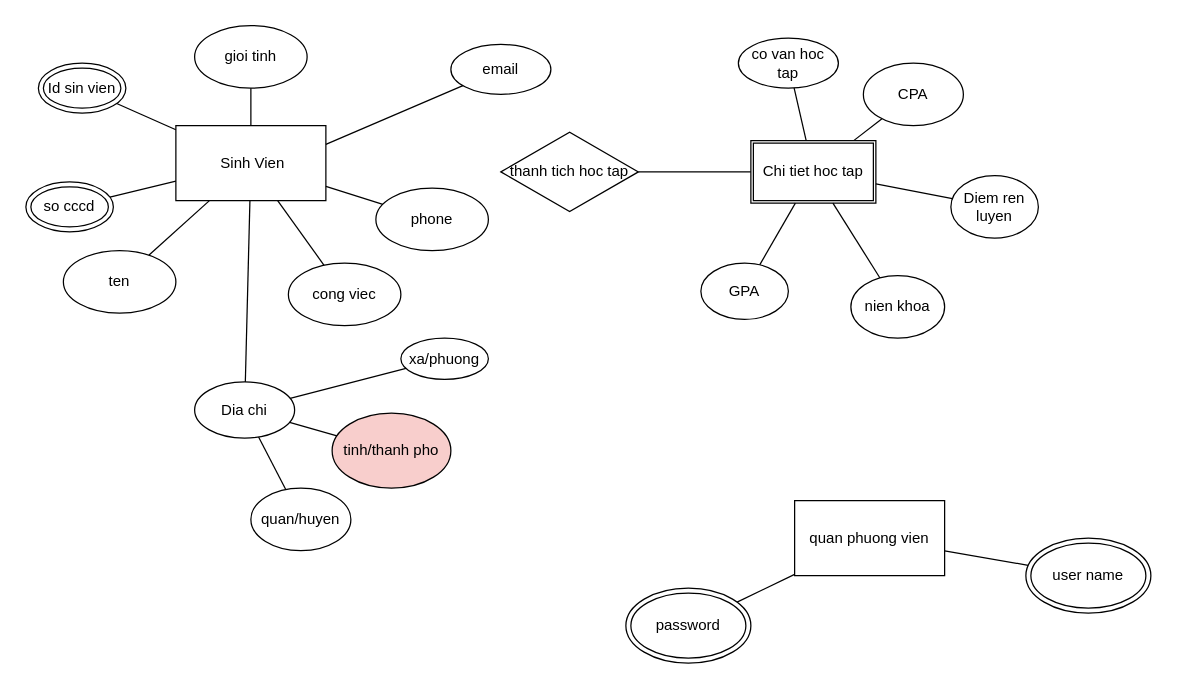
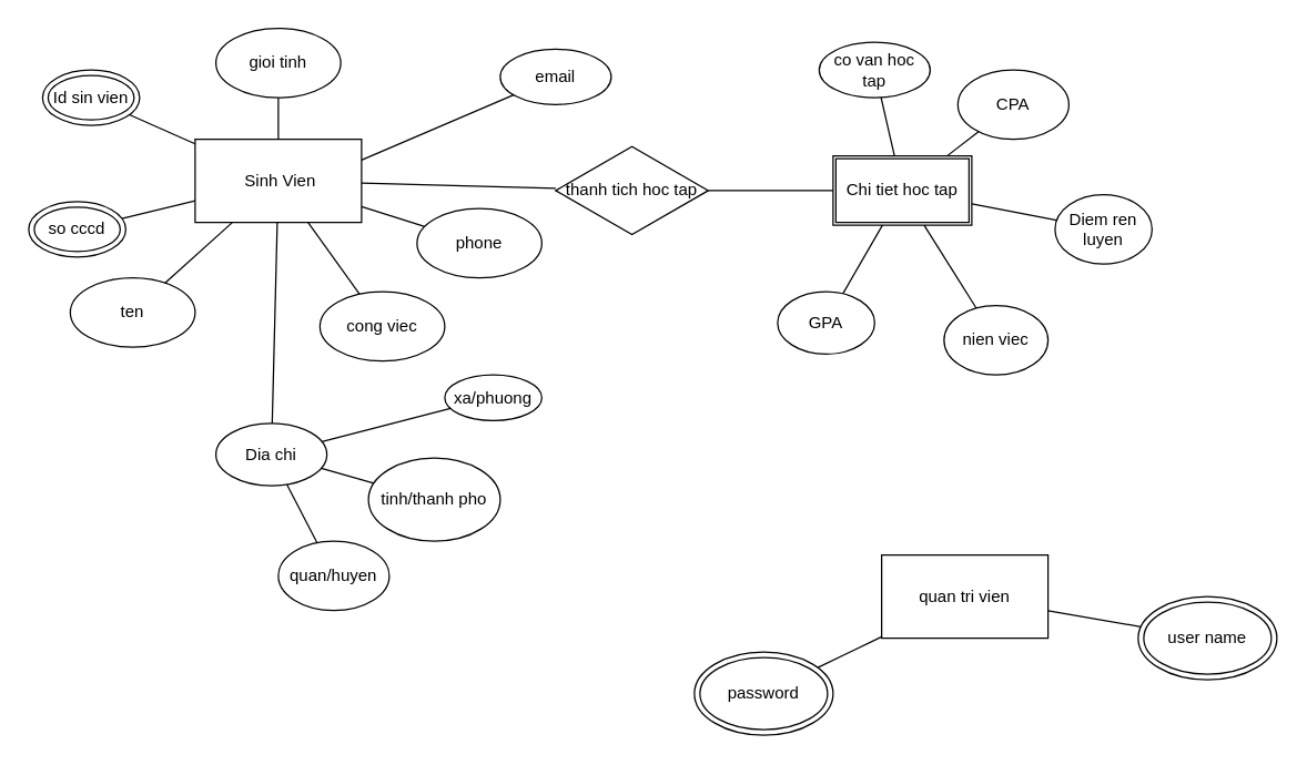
  <mxCell id="0" />
  <mxCell id="1" parent="0" />
  <mxCell id="2" value="&amp;nbsp;Sinh Vien" style="rounded=0;whiteSpace=wrap;html=1;" vertex="1" parent="1"><mxGeometry x="140" y="100" width="120" height="60" as="geometry" /></mxCell>
  <mxCell id="3" value="Dia chi" style="ellipse;whiteSpace=wrap;html=1;" vertex="1" parent="1"><mxGeometry x="155" y="305" width="80" height="45" as="geometry" /></mxCell>
  <mxCell id="4" value="" style="endArrow=none;html=1;rounded=0;" edge="1" parent="1" source="2" target="3"><mxGeometry width="50" height="50" relative="1" as="geometry"><mxPoint x="210" y="100" as="sourcePoint" /><mxPoint x="260" y="50" as="targetPoint" /></mxGeometry></mxCell>
  <mxCell id="5" value="Id sin vien" style="ellipse;shape=doubleEllipse;whiteSpace=wrap;html=1;" vertex="1" parent="1"><mxGeometry x="30" y="50" width="70" height="40" as="geometry" /></mxCell>
  <mxCell id="6" value="so cccd" style="ellipse;shape=doubleEllipse;whiteSpace=wrap;html=1;" vertex="1" parent="1"><mxGeometry x="20" y="145" width="70" height="40" as="geometry" /></mxCell>
  <mxCell id="7" value="" style="endArrow=none;html=1;rounded=0;" edge="1" parent="1" source="2" target="5"><mxGeometry width="50" height="50" relative="1" as="geometry"><mxPoint x="270" y="110" as="sourcePoint" /><mxPoint x="320" y="60" as="targetPoint" /></mxGeometry></mxCell>
  <mxCell id="8" value="" style="endArrow=none;html=1;rounded=0;" edge="1" parent="1" source="2" target="6"><mxGeometry width="50" height="50" relative="1" as="geometry"><mxPoint x="260" y="120" as="sourcePoint" /><mxPoint x="310" y="110" as="targetPoint" /></mxGeometry></mxCell>
  <mxCell id="9" value="Chi tiet hoc tap" style="shape=ext;double=1;rounded=0;whiteSpace=wrap;html=1;" vertex="1" parent="1"><mxGeometry x="600" y="112" width="100" height="50" as="geometry" /></mxCell>
  <mxCell id="10" value="CPA" style="ellipse;whiteSpace=wrap;html=1;" vertex="1" parent="1"><mxGeometry x="690" y="50" width="80" height="50" as="geometry" /></mxCell>
  <mxCell id="11" value="Diem ren luyen" style="ellipse;whiteSpace=wrap;html=1;" vertex="1" parent="1"><mxGeometry x="760" y="140" width="70" height="50" as="geometry" /></mxCell>
  <mxCell id="12" value="" style="endArrow=none;html=1;rounded=0;" edge="1" parent="1" source="9" target="10"><mxGeometry width="50" height="50" relative="1" as="geometry"><mxPoint x="710" y="120" as="sourcePoint" /><mxPoint x="760" y="70" as="targetPoint" /></mxGeometry></mxCell>
  <mxCell id="13" value="" style="endArrow=none;html=1;rounded=0;" edge="1" parent="1" source="9" target="11"><mxGeometry width="50" height="50" relative="1" as="geometry"><mxPoint x="710" y="210" as="sourcePoint" /><mxPoint x="760" y="160" as="targetPoint" /></mxGeometry></mxCell>
  <mxCell id="14" value="thanh tich hoc tap " style="html=1;whiteSpace=wrap;aspect=fixed;shape=isoRectangle;" vertex="1" parent="1"><mxGeometry x="400" y="104" width="110" height="66" as="geometry" /></mxCell>
+ <mxCell id="15" value="" style="endArrow=none;html=1;rounded=0;" edge="1" parent="1" source="2" target="14"><mxGeometry width="50" height="50" relative="1" as="geometry"><mxPoint x="350" y="200" as="sourcePoint" /><mxPoint x="400" y="150" as="targetPoint" /></mxGeometry></mxCell>
  <mxCell id="16" value="" style="endArrow=none;html=1;rounded=0;" edge="1" parent="1" source="14" target="9"><mxGeometry width="50" height="50" relative="1" as="geometry"><mxPoint x="370" y="230" as="sourcePoint" /><mxPoint x="420" y="180" as="targetPoint" /></mxGeometry></mxCell>
  <mxCell id="17" value="cong viec" style="ellipse;whiteSpace=wrap;html=1;" vertex="1" parent="1"><mxGeometry x="230" y="210" width="90" height="50" as="geometry" /></mxCell>
  <mxCell id="18" value="" style="endArrow=none;html=1;rounded=0;" edge="1" parent="1" source="17" target="2"><mxGeometry width="50" height="50" relative="1" as="geometry"><mxPoint x="180" y="210" as="sourcePoint" /><mxPoint x="230" y="160" as="targetPoint" /></mxGeometry></mxCell>
- <mxCell id="19" value="quan phuong vien" style="rounded=0;whiteSpace=wrap;html=1;" vertex="1" parent="1"><mxGeometry x="635" y="400" width="120" height="60" as="geometry" /></mxCell>
+ <mxCell id="19" value="quan tri vien" style="rounded=0;whiteSpace=wrap;html=1;" vertex="1" parent="1"><mxGeometry x="635" y="400" width="120" height="60" as="geometry" /></mxCell>
  <mxCell id="20" value="co van hoc tap" style="ellipse;whiteSpace=wrap;html=1;" vertex="1" parent="1"><mxGeometry x="590" y="30" width="80" height="40" as="geometry" /></mxCell>
- <mxCell id="21" value="nien khoa" style="ellipse;whiteSpace=wrap;html=1;" vertex="1" parent="1"><mxGeometry x="680" y="220" width="75" height="50" as="geometry" /></mxCell>
+ <mxCell id="21" value="nien viec" style="ellipse;whiteSpace=wrap;html=1;" vertex="1" parent="1"><mxGeometry x="680" y="220" width="75" height="50" as="geometry" /></mxCell>
  <mxCell id="22" value="" style="endArrow=none;html=1;rounded=0;" edge="1" parent="1" source="9" target="20"><mxGeometry width="50" height="50" relative="1" as="geometry"><mxPoint x="410" y="300" as="sourcePoint" /><mxPoint x="460" y="250" as="targetPoint" /></mxGeometry></mxCell>
  <mxCell id="23" value="" style="endArrow=none;html=1;rounded=0;" edge="1" parent="1" source="21" target="9"><mxGeometry width="50" height="50" relative="1" as="geometry"><mxPoint x="660" y="220" as="sourcePoint" /><mxPoint x="710" y="170" as="targetPoint" /></mxGeometry></mxCell>
  <mxCell id="24" value="" style="endArrow=none;html=1;rounded=0;" edge="1" parent="1" source="19" target="32"><mxGeometry width="50" height="50" relative="1" as="geometry"><mxPoint x="160" y="430" as="sourcePoint" /><mxPoint x="133.538" y="398.625" as="targetPoint" /></mxGeometry></mxCell>
  <mxCell id="25" value="" style="endArrow=none;html=1;rounded=0;" edge="1" parent="1" source="33" target="19"><mxGeometry width="50" height="50" relative="1" as="geometry"><mxPoint x="139.685" y="461.653" as="sourcePoint" /><mxPoint x="170" y="420" as="targetPoint" /></mxGeometry></mxCell>
  <mxCell id="26" value="email" style="ellipse;whiteSpace=wrap;html=1;" vertex="1" parent="1"><mxGeometry x="360" y="35" width="80" height="40" as="geometry" /></mxCell>
  <mxCell id="27" value="ten" style="ellipse;whiteSpace=wrap;html=1;" vertex="1" parent="1"><mxGeometry x="50" y="200" width="90" height="50" as="geometry" /></mxCell>
  <mxCell id="28" value="phone" style="ellipse;whiteSpace=wrap;html=1;" vertex="1" parent="1"><mxGeometry x="300" y="150" width="90" height="50" as="geometry" /></mxCell>
  <mxCell id="29" value="" style="endArrow=none;html=1;rounded=0;" edge="1" parent="1" source="27" target="2"><mxGeometry width="50" height="50" relative="1" as="geometry"><mxPoint x="200" y="530" as="sourcePoint" /><mxPoint x="250" y="480" as="targetPoint" /></mxGeometry></mxCell>
  <mxCell id="30" value="" style="endArrow=none;html=1;rounded=0;" edge="1" parent="1" source="28" target="2"><mxGeometry width="50" height="50" relative="1" as="geometry"><mxPoint x="290" y="530" as="sourcePoint" /><mxPoint x="340" y="480" as="targetPoint" /></mxGeometry></mxCell>
  <mxCell id="31" value="" style="endArrow=none;html=1;rounded=0;exitX=1;exitY=0.25;exitDx=0;exitDy=0;" edge="1" parent="1" source="2" target="26"><mxGeometry width="50" height="50" relative="1" as="geometry"><mxPoint x="210" y="420" as="sourcePoint" /><mxPoint x="260" y="370" as="targetPoint" /></mxGeometry></mxCell>
  <mxCell id="32" value="user name" style="ellipse;shape=doubleEllipse;whiteSpace=wrap;html=1;" vertex="1" parent="1"><mxGeometry x="820" y="430" width="100" height="60" as="geometry" /></mxCell>
  <mxCell id="33" value="password" style="ellipse;shape=doubleEllipse;whiteSpace=wrap;html=1;" vertex="1" parent="1"><mxGeometry x="500" y="470" width="100" height="60" as="geometry" /></mxCell>
  <mxCell id="34" value="GPA" style="ellipse;whiteSpace=wrap;html=1;" vertex="1" parent="1"><mxGeometry x="560" y="210" width="70" height="45" as="geometry" /></mxCell>
  <mxCell id="35" value="" style="endArrow=none;html=1;rounded=0;" edge="1" parent="1" source="34" target="9"><mxGeometry width="50" height="50" relative="1" as="geometry"><mxPoint x="620" y="220" as="sourcePoint" /><mxPoint x="670" y="170" as="targetPoint" /></mxGeometry></mxCell>
  <mxCell id="36" value="gioi tinh" style="ellipse;whiteSpace=wrap;html=1;" vertex="1" parent="1"><mxGeometry x="155" y="20" width="90" height="50" as="geometry" /></mxCell>
  <mxCell id="37" value="" style="endArrow=none;html=1;rounded=0;" edge="1" parent="1" source="36" target="2"><mxGeometry width="50" height="50" relative="1" as="geometry"><mxPoint x="370" y="240" as="sourcePoint" /><mxPoint x="420" y="190" as="targetPoint" /></mxGeometry></mxCell>
  <mxCell id="38" value="xa/phuong" style="ellipse;whiteSpace=wrap;html=1;" vertex="1" parent="1"><mxGeometry x="320" y="270" width="70" height="33" as="geometry" /></mxCell>
  <mxCell id="39" value="quan/huyen" style="ellipse;whiteSpace=wrap;html=1;" vertex="1" parent="1"><mxGeometry x="200" y="390" width="80" height="50" as="geometry" /></mxCell>
- <mxCell id="40" value="tinh/thanh pho" style="ellipse;whiteSpace=wrap;html=1;fillColor=#f8cecc;" vertex="1" parent="1"><mxGeometry x="265" y="330" width="95" height="60" as="geometry" /></mxCell>
+ <mxCell id="40" value="tinh/thanh pho" style="ellipse;whiteSpace=wrap;html=1;" vertex="1" parent="1"><mxGeometry x="265" y="330" width="95" height="60" as="geometry" /></mxCell>
  <mxCell id="41" value="" style="endArrow=none;html=1;rounded=0;" edge="1" parent="1" source="38" target="3"><mxGeometry width="50" height="50" relative="1" as="geometry"><mxPoint x="370" y="390" as="sourcePoint" /><mxPoint x="420" y="340" as="targetPoint" /></mxGeometry></mxCell>
  <mxCell id="42" value="" style="endArrow=none;html=1;rounded=0;" edge="1" parent="1" source="39" target="3"><mxGeometry width="50" height="50" relative="1" as="geometry"><mxPoint x="370" y="390" as="sourcePoint" /><mxPoint x="420" y="340" as="targetPoint" /></mxGeometry></mxCell>
  <mxCell id="43" value="" style="endArrow=none;html=1;rounded=0;" edge="1" parent="1" source="40" target="3"><mxGeometry width="50" height="50" relative="1" as="geometry"><mxPoint x="450" y="530" as="sourcePoint" /><mxPoint x="500" y="480" as="targetPoint" /></mxGeometry></mxCell>
